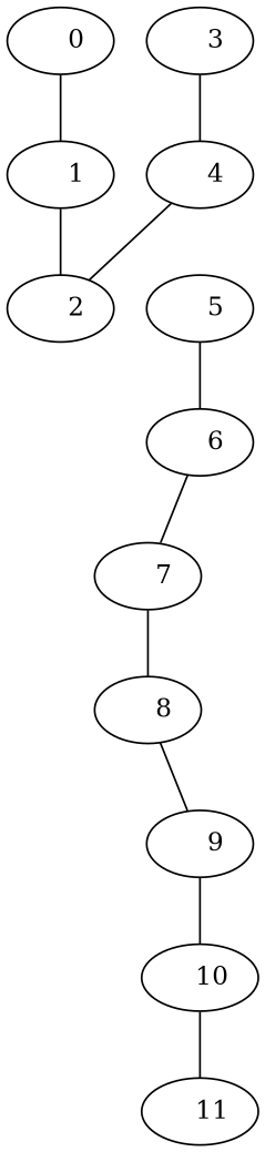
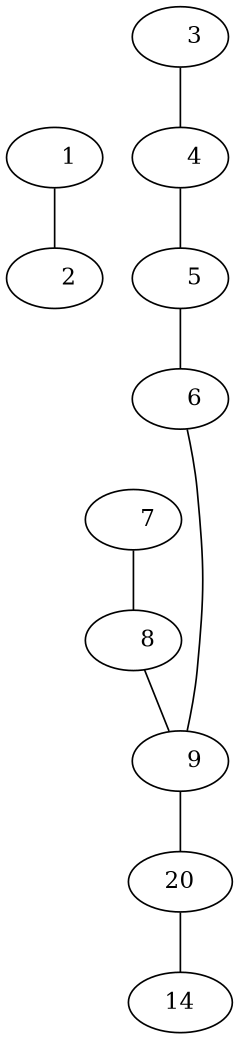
  graph {
-   n1 [label="    0"]
    n2 [label="    1"]
    n3 [label="    2"]
    n4 [label="    3"]
    n5 [label="    4"]
    n6 [label="    5"]
    n7 [label="    6"]
    n8 [label="    7"]
    n9 [label="    8"]
    n10 [label="    9"]
-   n11 [label="   10"]
-   n12 [label="   11"]
-   n1 -- n2
+   n11 [label=20]
+   n12 [label=14]
    n2 -- n3
    n4 -- n5
-   n5 -- n3
+   n5 -- n6
    n6 -- n7
-   n7 -- n8
+   n7 -- n10
    n8 -- n9
    n9 -- n10
    n10 -- n11
    n11 -- n12
  }
